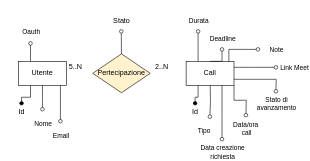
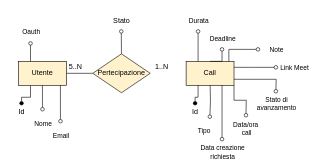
  <mxCell id="0" />
  <mxCell id="1" parent="0" />
+ <mxCell id="2" style="edgeStyle=orthogonalEdgeStyle;rounded=0;orthogonalLoop=1;jettySize=auto;html=1;exitX=1;exitY=0.5;exitDx=0;exitDy=0;entryX=0;entryY=0.5;entryDx=0;entryDy=0;endArrow=none;endFill=0;" edge="1" parent="1" source="6" target="8"><mxGeometry relative="1" as="geometry" /></mxCell>
  <mxCell id="3" style="edgeStyle=orthogonalEdgeStyle;rounded=0;orthogonalLoop=1;jettySize=auto;html=1;exitX=0.25;exitY=1;exitDx=0;exitDy=0;endArrow=oval;endFill=1;" edge="1" parent="1" source="6" target="12"><mxGeometry relative="1" as="geometry" /></mxCell>
  <mxCell id="4" style="edgeStyle=orthogonalEdgeStyle;rounded=0;orthogonalLoop=1;jettySize=auto;html=1;exitX=0.5;exitY=1;exitDx=0;exitDy=0;endArrow=oval;endFill=0;" edge="1" parent="1" source="6"><mxGeometry relative="1" as="geometry"><mxPoint x="70" y="182" as="targetPoint" /></mxGeometry></mxCell>
  <mxCell id="5" value="Nome" style="edgeLabel;html=1;align=center;verticalAlign=middle;resizable=0;points=[];" vertex="1" connectable="0" parent="4"><mxGeometry x="0.889" relative="1" as="geometry"><mxPoint y="26" as="offset" /></mxGeometry></mxCell>
- <mxCell id="6" value="Utente" style="rounded=0;whiteSpace=wrap;html=1;" vertex="1" parent="1"><mxGeometry x="30" y="102" width="80" height="40" as="geometry" /></mxCell>
+ <mxCell id="6" value="Utente" style="rounded=0;whiteSpace=wrap;html=1;fillColor=#fff2cc;" vertex="1" parent="1"><mxGeometry x="30" y="102" width="80" height="40" as="geometry" /></mxCell>
  <mxCell id="7" style="edgeStyle=orthogonalEdgeStyle;rounded=0;orthogonalLoop=1;jettySize=auto;html=1;exitX=0.5;exitY=0;exitDx=0;exitDy=0;endArrow=oval;endFill=0;" edge="1" parent="1" source="8"><mxGeometry relative="1" as="geometry"><mxPoint x="201.69" y="52" as="targetPoint" /></mxGeometry></mxCell>
  <mxCell id="8" value="Pertecipazione" style="rhombus;whiteSpace=wrap;html=1;fillColor=#fff2cc;" vertex="1" parent="1"><mxGeometry x="154" y="89.5" width="96" height="65" as="geometry" /></mxCell>
- <mxCell id="9" value="Call" style="rounded=0;whiteSpace=wrap;html=1;" vertex="1" parent="1"><mxGeometry x="310" y="102" width="80" height="40" as="geometry" /></mxCell>
+ <mxCell id="9" value="Call" style="rounded=0;whiteSpace=wrap;html=1;fillColor=#fff2cc;" vertex="1" parent="1"><mxGeometry x="310" y="102" width="80" height="40" as="geometry" /></mxCell>
  <mxCell id="10" value="5..N" style="text;html=1;align=center;verticalAlign=middle;resizable=0;points=[];autosize=1;strokeColor=none;fillColor=none;" vertex="1" parent="1"><mxGeometry x="100" y="97" width="50" height="30" as="geometry" /></mxCell>
- <mxCell id="11" value="2..N" style="text;html=1;align=center;verticalAlign=middle;resizable=0;points=[];autosize=1;strokeColor=none;fillColor=none;" vertex="1" parent="1"><mxGeometry x="244" y="97" width="50" height="30" as="geometry" /></mxCell>
+ <mxCell id="11" value="1..N" style="text;html=1;align=center;verticalAlign=middle;resizable=0;points=[];autosize=1;strokeColor=none;fillColor=none;" vertex="1" parent="1"><mxGeometry x="244" y="97" width="50" height="30" as="geometry" /></mxCell>
  <mxCell id="12" value="Id" style="text;html=1;align=center;verticalAlign=middle;resizable=0;points=[];autosize=1;strokeColor=none;fillColor=none;" vertex="1" parent="1"><mxGeometry x="20" y="172" width="30" height="30" as="geometry" /></mxCell>
  <mxCell id="13" style="edgeStyle=orthogonalEdgeStyle;rounded=0;orthogonalLoop=1;jettySize=auto;html=1;exitX=0.5;exitY=1;exitDx=0;exitDy=0;endArrow=oval;endFill=0;" edge="1" parent="1"><mxGeometry relative="1" as="geometry"><mxPoint x="100" y="202" as="targetPoint" /><mxPoint x="100" y="142" as="sourcePoint" /></mxGeometry></mxCell>
  <mxCell id="14" value="Email" style="edgeLabel;html=1;align=center;verticalAlign=middle;resizable=0;points=[];" vertex="1" connectable="0" parent="13"><mxGeometry x="0.889" relative="1" as="geometry"><mxPoint y="27" as="offset" /></mxGeometry></mxCell>
  <mxCell id="15" style="edgeStyle=orthogonalEdgeStyle;rounded=0;orthogonalLoop=1;jettySize=auto;html=1;exitX=0.25;exitY=0;exitDx=0;exitDy=0;endArrow=oval;endFill=0;" edge="1" parent="1" source="6"><mxGeometry relative="1" as="geometry"><mxPoint x="50" y="72" as="targetPoint" /><mxPoint x="160" y="192" as="sourcePoint" /></mxGeometry></mxCell>
  <mxCell id="16" value="Oauth" style="edgeLabel;html=1;align=center;verticalAlign=middle;resizable=0;points=[];" vertex="1" connectable="0" parent="15"><mxGeometry x="0.889" relative="1" as="geometry"><mxPoint y="-23" as="offset" /></mxGeometry></mxCell>
  <mxCell id="17" style="edgeStyle=orthogonalEdgeStyle;rounded=0;orthogonalLoop=1;jettySize=auto;html=1;exitX=0.25;exitY=1;exitDx=0;exitDy=0;endArrow=oval;endFill=1;" edge="1" parent="1" target="18" source="9"><mxGeometry relative="1" as="geometry"><mxPoint x="300" y="262" as="sourcePoint" /></mxGeometry></mxCell>
  <mxCell id="18" value="Id" style="text;html=1;align=center;verticalAlign=middle;resizable=0;points=[];autosize=1;strokeColor=none;fillColor=none;" vertex="1" parent="1"><mxGeometry x="310" y="172" width="30" height="30" as="geometry" /></mxCell>
  <mxCell id="19" style="edgeStyle=orthogonalEdgeStyle;rounded=0;orthogonalLoop=1;jettySize=auto;html=1;exitX=0.5;exitY=1;exitDx=0;exitDy=0;endArrow=oval;endFill=0;" edge="1" parent="1"><mxGeometry relative="1" as="geometry"><mxPoint x="349.66" y="194.5" as="targetPoint" /><mxPoint x="350.16" y="142" as="sourcePoint" /></mxGeometry></mxCell>
  <mxCell id="20" value="Tipo" style="edgeLabel;html=1;align=center;verticalAlign=middle;resizable=0;points=[];" vertex="1" connectable="0" parent="19"><mxGeometry x="0.889" relative="1" as="geometry"><mxPoint x="-10" y="26" as="offset" /></mxGeometry></mxCell>
  <mxCell id="21" style="edgeStyle=orthogonalEdgeStyle;rounded=0;orthogonalLoop=1;jettySize=auto;html=1;exitX=0.75;exitY=1;exitDx=0;exitDy=0;endArrow=oval;endFill=0;" edge="1" parent="1" source="9"><mxGeometry relative="1" as="geometry"><mxPoint x="370" y="232" as="targetPoint" /><mxPoint x="440.5" y="222" as="sourcePoint" /></mxGeometry></mxCell>
  <mxCell id="22" value="Data creazione&lt;br&gt;richiesta" style="edgeLabel;html=1;align=center;verticalAlign=middle;resizable=0;points=[];" vertex="1" connectable="0" parent="21"><mxGeometry x="0.889" relative="1" as="geometry"><mxPoint y="27" as="offset" /></mxGeometry></mxCell>
  <mxCell id="23" style="edgeStyle=orthogonalEdgeStyle;rounded=0;orthogonalLoop=1;jettySize=auto;html=1;exitX=1;exitY=1;exitDx=0;exitDy=0;endArrow=oval;endFill=0;" edge="1" parent="1" source="9"><mxGeometry relative="1" as="geometry"><mxPoint x="410" y="192" as="targetPoint" /><mxPoint x="510.5" y="242" as="sourcePoint" /></mxGeometry></mxCell>
  <mxCell id="24" value="Data/ora&amp;nbsp;&lt;div&gt;call&lt;/div&gt;" style="edgeLabel;html=1;align=center;verticalAlign=middle;resizable=0;points=[];" vertex="1" connectable="0" parent="23"><mxGeometry x="0.889" relative="1" as="geometry"><mxPoint y="26" as="offset" /></mxGeometry></mxCell>
  <mxCell id="25" style="edgeStyle=orthogonalEdgeStyle;rounded=0;orthogonalLoop=1;jettySize=auto;html=1;exitX=1;exitY=0.75;exitDx=0;exitDy=0;endArrow=oval;endFill=0;" edge="1" parent="1" source="9"><mxGeometry relative="1" as="geometry"><mxPoint x="460" y="152" as="targetPoint" /><mxPoint x="550" y="192" as="sourcePoint" /></mxGeometry></mxCell>
  <mxCell id="26" value="Stato di &lt;br&gt;avanzamento" style="edgeLabel;html=1;align=center;verticalAlign=middle;resizable=0;points=[];" vertex="1" connectable="0" parent="25"><mxGeometry x="0.889" relative="1" as="geometry"><mxPoint y="26" as="offset" /></mxGeometry></mxCell>
  <mxCell id="27" value="Stato" style="text;html=1;align=center;verticalAlign=middle;resizable=0;points=[];autosize=1;strokeColor=none;fillColor=none;" vertex="1" parent="1"><mxGeometry x="177" y="20" width="50" height="30" as="geometry" /></mxCell>
  <mxCell id="28" style="edgeStyle=orthogonalEdgeStyle;rounded=0;orthogonalLoop=1;jettySize=auto;html=1;exitX=0.25;exitY=0;exitDx=0;exitDy=0;endArrow=oval;endFill=0;" edge="1" parent="1" source="9"><mxGeometry relative="1" as="geometry"><mxPoint x="330" y="52" as="targetPoint" /><mxPoint x="500" y="142" as="sourcePoint" /></mxGeometry></mxCell>
  <mxCell id="29" value="Durata" style="edgeLabel;html=1;align=center;verticalAlign=middle;resizable=0;points=[];" vertex="1" connectable="0" parent="28"><mxGeometry x="0.889" relative="1" as="geometry"><mxPoint y="-20" as="offset" /></mxGeometry></mxCell>
  <mxCell id="30" style="edgeStyle=orthogonalEdgeStyle;rounded=0;orthogonalLoop=1;jettySize=auto;html=1;exitX=0.5;exitY=0;exitDx=0;exitDy=0;endArrow=oval;endFill=0;" edge="1" parent="1" source="9"><mxGeometry relative="1" as="geometry"><mxPoint x="370" y="82" as="targetPoint" /><mxPoint x="460" y="122" as="sourcePoint" /></mxGeometry></mxCell>
  <mxCell id="31" value="Deadline" style="edgeLabel;html=1;align=center;verticalAlign=middle;resizable=0;points=[];" vertex="1" connectable="0" parent="30"><mxGeometry x="0.889" relative="1" as="geometry"><mxPoint y="-20" as="offset" /></mxGeometry></mxCell>
  <mxCell id="32" style="edgeStyle=orthogonalEdgeStyle;rounded=0;orthogonalLoop=1;jettySize=auto;html=1;exitX=1;exitY=0.25;exitDx=0;exitDy=0;endArrow=oval;endFill=0;" edge="1" parent="1" source="9"><mxGeometry relative="1" as="geometry"><mxPoint x="460" y="112" as="targetPoint" /><mxPoint x="530" y="172" as="sourcePoint" /></mxGeometry></mxCell>
  <mxCell id="33" value="Link Meet" style="edgeLabel;html=1;align=center;verticalAlign=middle;resizable=0;points=[];" vertex="1" connectable="0" parent="32"><mxGeometry x="0.889" relative="1" as="geometry"><mxPoint x="34" as="offset" /></mxGeometry></mxCell>
  <mxCell id="34" style="edgeStyle=orthogonalEdgeStyle;rounded=0;orthogonalLoop=1;jettySize=auto;html=1;exitX=0.893;exitY=0.008;exitDx=0;exitDy=0;endArrow=oval;endFill=0;exitPerimeter=0;" edge="1" parent="1" source="9"><mxGeometry relative="1" as="geometry"><mxPoint x="430" y="82" as="targetPoint" /><mxPoint x="490" y="72" as="sourcePoint" /><Array as="points"><mxPoint x="381" y="82" /></Array></mxGeometry></mxCell>
  <mxCell id="35" value="Note" style="edgeLabel;html=1;align=center;verticalAlign=middle;resizable=0;points=[];" vertex="1" connectable="0" parent="34"><mxGeometry x="0.889" relative="1" as="geometry"><mxPoint x="34" as="offset" /></mxGeometry></mxCell>
